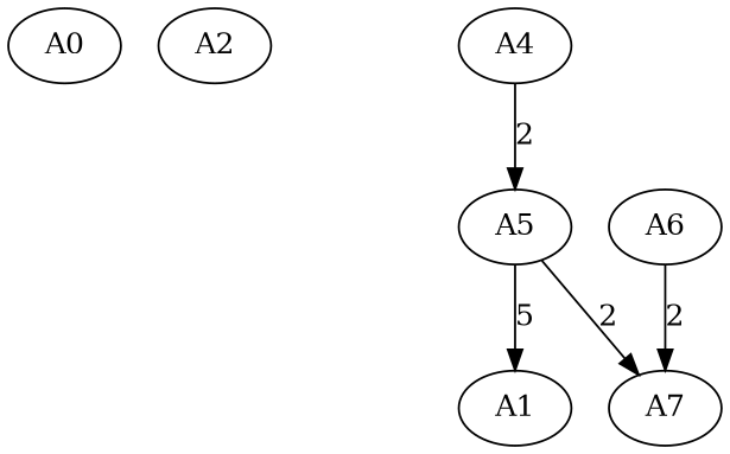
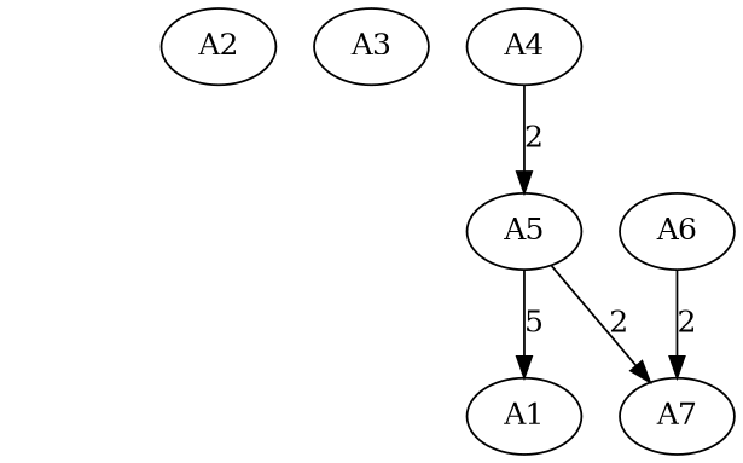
  digraph {
-   A0
    A2
+   A3
    A4
    A5
    A1
    A7
    A6
    A4 -> A5 [label=2]
    A5 -> A1 [label=5]
    A5 -> A7 [label=2]
    A6 -> A7 [label=2]
  }
